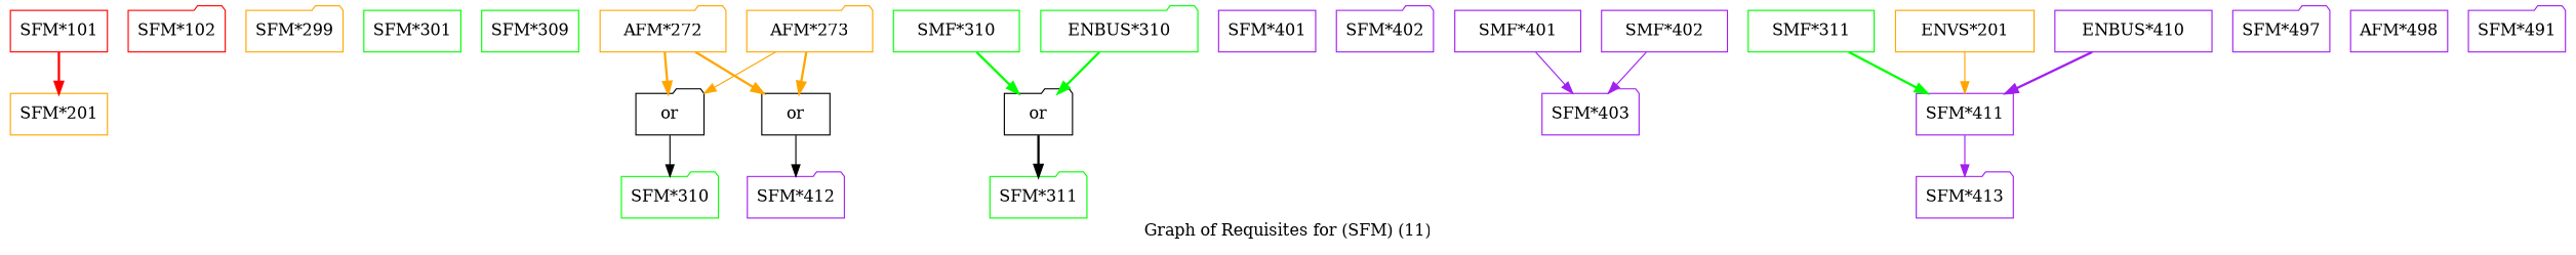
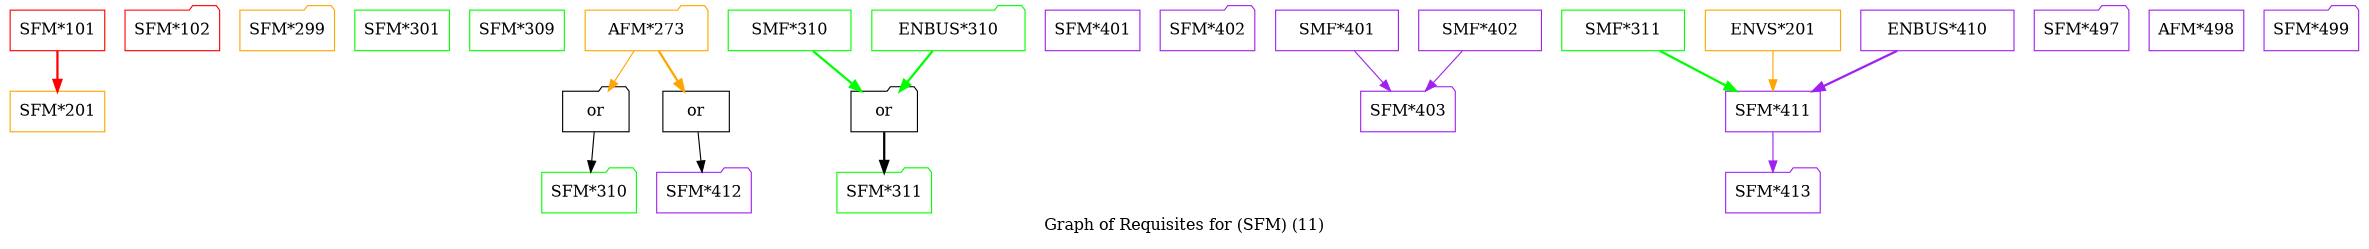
  strict digraph {
    label="Graph of Requisites for (SFM) (11)"
    node [color=purple shape=folder]
    edge [color=orange style=bold]
    "SFM*101" [color=red height=0.5 shape=box width=1.1667]
    "SFM*201" [color=orange height=0.5 shape=box width=1.1667]
    "SFM*102" [color=red height=0.5 width=1.1667]
    "SFM*299" [color=orange height=0.5 width=1.1667]
    "SFM*301" [color=green height=0.5 shape=box width=1.1667]
    "SFM*309" [color=green height=0.5 shape=box width=1.1667]
    "SFM*310" [color=green height=0.5 width=1.1667]
    n8 [height=0.5 label=or width=0.81703 color=""]
-   "AFM*272" [color=orange height=0.5 width=1.5165]
    n10 [height=0.5 label=or shape=box width=0.81703 color=""]
    "SFM*412" [height=0.5 width=1.1667]
    "AFM*273" [color=orange height=0.5 width=1.5165]
    "SFM*311" [color=green height=0.5 width=1.1667]
    n14 [height=0.5 label=or width=0.81703 color=""]
    "SMF*310" [color=green height=0.5 shape=box width=1.5165]
    "ENBUS*310" [color=green height=0.5 width=1.8957]
    "SFM*401" [height=0.5 shape=box width=1.1667]
    "SFM*402" [height=0.5 width=1.1667]
    "SFM*403" [height=0.5 width=1.1667]
    "SMF*401" [height=0.5 shape=box width=1.5165]
    "SMF*402" [height=0.5 shape=box width=1.5165]
    "SFM*411" [height=0.5 shape=box width=1.1667]
    "SFM*413" [height=0.5 width=1.1667]
    "SMF*311" [color=green height=0.5 shape=box width=1.5165]
    "ENVS*201" [color=orange height=0.5 shape=box width=1.661]
    "ENBUS*410" [height=0.5 shape=box width=1.8957]
    "SFM*497" [height=0.5 width=1.1667]
    n28 [height=0.5 label="AFM*498" shape=box width=1.1667]
-   "SFM*499" [height=0.5 width=1.1667 label="SFM*491"]
+   "SFM*499" [height=0.5 width=1.1667]
    "SFM*101" -> "SFM*201" [color=red]
    n8 -> "SFM*310" [style=solid color=""]
-   "AFM*272" -> n8
-   "AFM*272" -> n10
    n10 -> "SFM*412" [style=solid color=""]
    "AFM*273" -> n8 [style=solid]
    "AFM*273" -> n10
    n14 -> "SFM*311" [color=""]
    "SMF*310" -> n14 [color=green]
    "ENBUS*310" -> n14 [color=green]
    "SMF*401" -> "SFM*403" [color=purple style=solid]
    "SMF*402" -> "SFM*403" [color=purple style=solid]
    "SFM*411" -> "SFM*413" [color=purple style=solid]
    "SMF*311" -> "SFM*411" [color=green]
    "ENVS*201" -> "SFM*411" [style=solid]
    "ENBUS*410" -> "SFM*411" [color=purple]
  }
